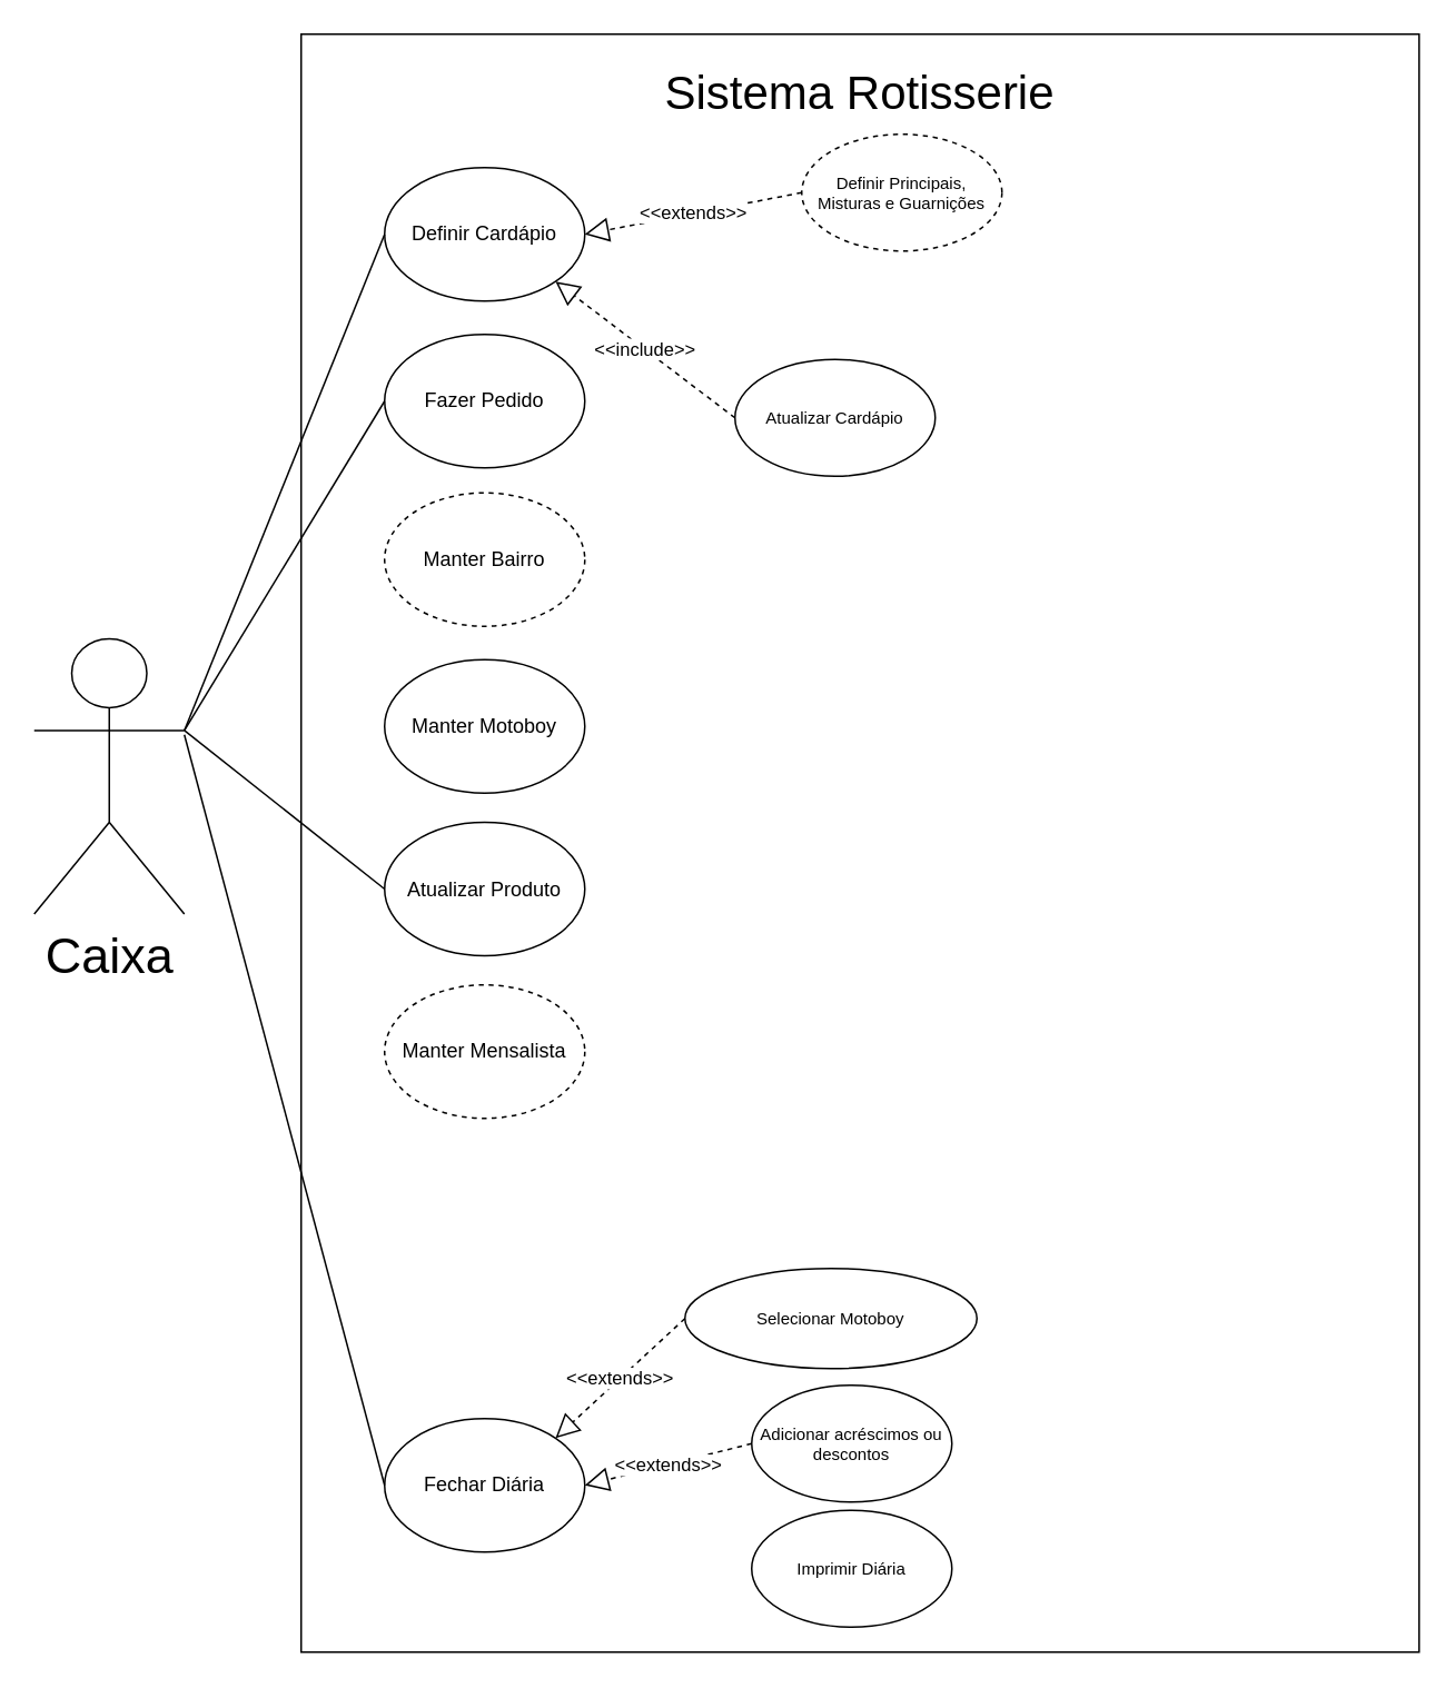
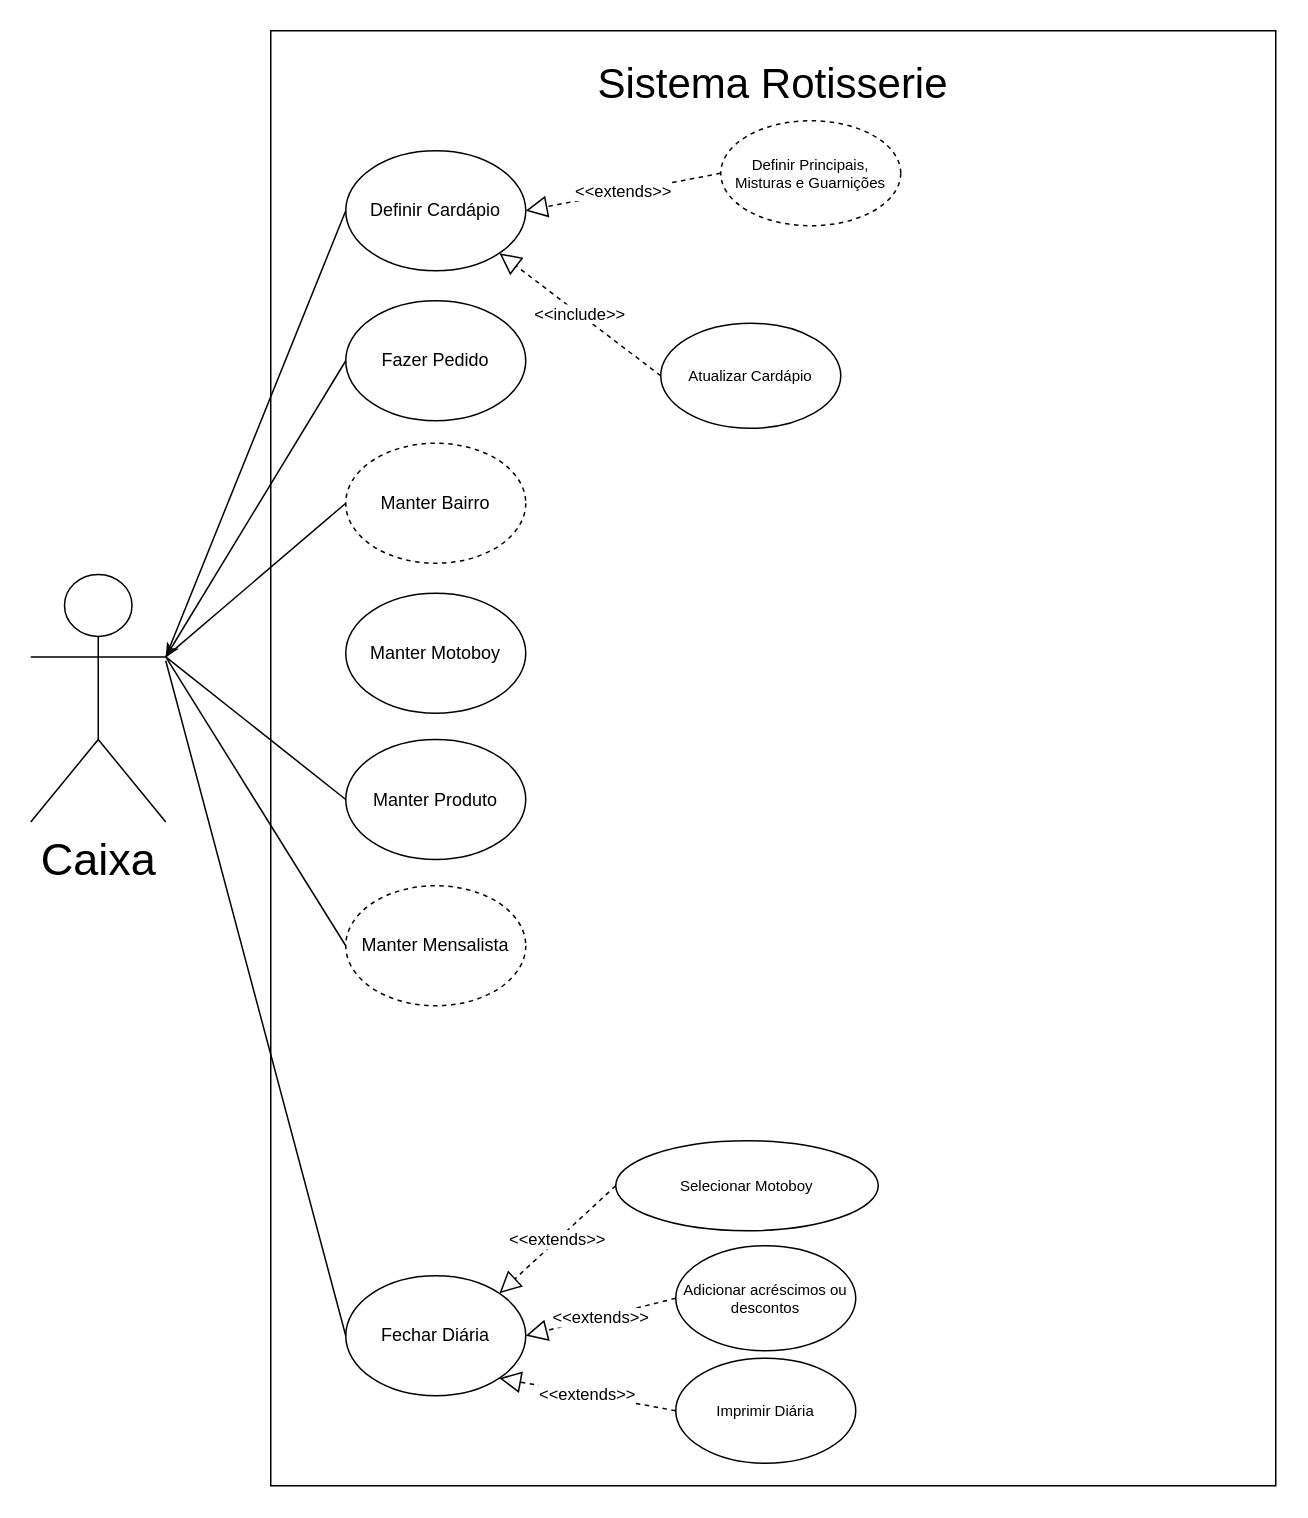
  <mxCell id="0" style=";html=1;" />
  <mxCell id="1" style=";html=1;" parent="0" />
  <mxCell id="2" value="&lt;h1 style=&quot;margin-top: 0px; margin-bottom: 0px;&quot;&gt;&lt;br&gt;&lt;/h1&gt;&lt;div&gt;&lt;/div&gt;" style="rounded=0;whiteSpace=wrap;html=1;" vertex="1" parent="1"><mxGeometry x="180" y="20" width="670" height="970" as="geometry" /></mxCell>
  <mxCell id="3" value="&lt;font style=&quot;font-size: 30px;&quot;&gt;Caixa&lt;/font&gt;" style="shape=umlActor;verticalLabelPosition=bottom;verticalAlign=top;html=1;outlineConnect=0;" vertex="1" parent="1"><mxGeometry x="20" y="382.5" width="90" height="165" as="geometry" /></mxCell>
  <mxCell id="4" value="Sistema Rotisserie" style="text;html=1;align=center;verticalAlign=middle;whiteSpace=wrap;rounded=0;fontSize=28;" vertex="1" parent="1"><mxGeometry x="180" y="40" width="670" height="30" as="geometry" /></mxCell>
  <mxCell id="5" value="Manter Motoboy" style="ellipse;whiteSpace=wrap;html=1;" vertex="1" parent="1"><mxGeometry x="230" y="395" width="120" height="80" as="geometry" /></mxCell>
  <mxCell id="6" value="Manter Bairro" style="ellipse;whiteSpace=wrap;html=1;dashed=1;" vertex="1" parent="1"><mxGeometry x="230" y="295" width="120" height="80" as="geometry" /></mxCell>
  <mxCell id="7" value="Manter Mensalista" style="ellipse;whiteSpace=wrap;html=1;dashed=1;" vertex="1" parent="1"><mxGeometry x="230" y="590" width="120" height="80" as="geometry" /></mxCell>
- <mxCell id="8" value="Atualizar Produto" style="ellipse;whiteSpace=wrap;html=1;" vertex="1" parent="1"><mxGeometry x="230" y="492.5" width="120" height="80" as="geometry" /></mxCell>
+ <mxCell id="8" value="Manter Produto" style="ellipse;whiteSpace=wrap;html=1;" vertex="1" parent="1"><mxGeometry x="230" y="492.5" width="120" height="80" as="geometry" /></mxCell>
  <mxCell id="9" value="Fazer Pedido" style="ellipse;whiteSpace=wrap;html=1;" vertex="1" parent="1"><mxGeometry x="230" y="200" width="120" height="80" as="geometry" /></mxCell>
  <mxCell id="10" value="Fechar Diária" style="ellipse;whiteSpace=wrap;html=1;" vertex="1" parent="1"><mxGeometry x="230" y="850" width="120" height="80" as="geometry" /></mxCell>
  <mxCell id="11" value="Definir Cardápio" style="ellipse;whiteSpace=wrap;html=1;" vertex="1" parent="1"><mxGeometry x="230" y="100" width="120" height="80" as="geometry" /></mxCell>
  <mxCell id="12" value="Definir Principais, Misturas e Guarnições" style="ellipse;whiteSpace=wrap;html=1;fontSize=10;dashed=1;" vertex="1" parent="1"><mxGeometry x="480" y="80" width="120" height="70" as="geometry" /></mxCell>
  <mxCell id="13" value="" style="endArrow=none;html=1;rounded=0;entryX=1;entryY=0.333;entryDx=0;entryDy=0;entryPerimeter=0;exitX=0;exitY=0.5;exitDx=0;exitDy=0;" edge="1" parent="1" source="11" target="3"><mxGeometry width="50" height="50" relative="1" as="geometry"><mxPoint x="480" y="440" as="sourcePoint" /><mxPoint x="530" y="390" as="targetPoint" /></mxGeometry></mxCell>
- <mxCell id="14" value="" style="endArrow=none;html=1;rounded=0;entryX=1;entryY=0.333;entryDx=0;entryDy=0;entryPerimeter=0;exitX=0;exitY=0.5;exitDx=0;exitDy=0;" edge="1" parent="1" source="9" target="3"><mxGeometry width="50" height="50" relative="1" as="geometry"><mxPoint x="250" y="160" as="sourcePoint" /><mxPoint x="130" y="458" as="targetPoint" /></mxGeometry></mxCell>
+ <mxCell id="14" value="" style="endArrow=classic;html=1;rounded=0;entryX=1;entryY=0.333;entryDx=0;entryDy=0;entryPerimeter=0;exitX=0;exitY=0.5;exitDx=0;exitDy=0;" edge="1" parent="1" source="9" target="3"><mxGeometry width="50" height="50" relative="1" as="geometry"><mxPoint x="250" y="160" as="sourcePoint" /><mxPoint x="130" y="458" as="targetPoint" /></mxGeometry></mxCell>
+ <mxCell id="15" value="" style="endArrow=none;html=1;rounded=0;entryX=1;entryY=0.333;entryDx=0;entryDy=0;entryPerimeter=0;exitX=0;exitY=0.5;exitDx=0;exitDy=0;" edge="1" parent="1" source="6" target="3"><mxGeometry width="50" height="50" relative="1" as="geometry"><mxPoint x="260" y="170" as="sourcePoint" /><mxPoint x="140" y="468" as="targetPoint" /></mxGeometry></mxCell>
  <mxCell id="16" value="" style="endArrow=none;html=1;rounded=0;entryX=1;entryY=0.333;entryDx=0;entryDy=0;entryPerimeter=0;exitX=0;exitY=0.5;exitDx=0;exitDy=0;" edge="1" parent="1" source="8" target="3"><mxGeometry width="50" height="50" relative="1" as="geometry"><mxPoint x="280" y="190" as="sourcePoint" /><mxPoint x="160" y="488" as="targetPoint" /></mxGeometry></mxCell>
+ <mxCell id="17" value="" style="endArrow=none;html=1;rounded=0;entryX=1;entryY=0.333;entryDx=0;entryDy=0;entryPerimeter=0;exitX=0;exitY=0.5;exitDx=0;exitDy=0;" edge="1" parent="1" source="7" target="3"><mxGeometry width="50" height="50" relative="1" as="geometry"><mxPoint x="290" y="200" as="sourcePoint" /><mxPoint x="170" y="498" as="targetPoint" /></mxGeometry></mxCell>
  <mxCell id="18" value="" style="endArrow=none;html=1;rounded=0;exitX=0;exitY=0.5;exitDx=0;exitDy=0;" edge="1" parent="1" source="10"><mxGeometry width="50" height="50" relative="1" as="geometry"><mxPoint x="300" y="210" as="sourcePoint" /><mxPoint x="110" y="440" as="targetPoint" /></mxGeometry></mxCell>
  <mxCell id="19" value="&amp;lt;&amp;lt;extends&lt;span style=&quot;background-color: light-dark(#ffffff, var(--ge-dark-color, #121212)); color: light-dark(rgb(0, 0, 0), rgb(255, 255, 255));&quot;&gt;&amp;gt;&amp;gt;&lt;/span&gt;" style="endArrow=block;dashed=1;endFill=0;endSize=12;html=1;rounded=0;entryX=1;entryY=0.5;entryDx=0;entryDy=0;exitX=0;exitY=0.5;exitDx=0;exitDy=0;" edge="1" parent="1" source="12" target="11"><mxGeometry width="160" relative="1" as="geometry"><mxPoint x="420" y="410" as="sourcePoint" /><mxPoint x="580" y="410" as="targetPoint" /></mxGeometry></mxCell>
  <mxCell id="20" value="&amp;lt;&amp;lt;include&lt;span style=&quot;background-color: light-dark(#ffffff, var(--ge-dark-color, #121212)); color: light-dark(rgb(0, 0, 0), rgb(255, 255, 255));&quot;&gt;&amp;gt;&amp;gt;&lt;/span&gt;" style="endArrow=block;dashed=1;endFill=0;endSize=12;html=1;rounded=0;entryX=1;entryY=1;entryDx=0;entryDy=0;exitX=0;exitY=0.5;exitDx=0;exitDy=0;" edge="1" parent="1" source="21" target="11"><mxGeometry width="160" relative="1" as="geometry"><mxPoint x="490" y="125" as="sourcePoint" /><mxPoint x="360" y="150" as="targetPoint" /></mxGeometry></mxCell>
  <mxCell id="21" value="Atualizar Cardápio" style="ellipse;whiteSpace=wrap;html=1;fontSize=10;" vertex="1" parent="1"><mxGeometry x="440" y="215" width="120" height="70" as="geometry" /></mxCell>
  <mxCell id="22" value="&amp;lt;&amp;lt;extends&lt;span style=&quot;background-color: light-dark(#ffffff, var(--ge-dark-color, #121212)); color: light-dark(rgb(0, 0, 0), rgb(255, 255, 255));&quot;&gt;&amp;gt;&amp;gt;&lt;/span&gt;" style="endArrow=block;dashed=1;endFill=0;endSize=12;html=1;rounded=0;entryX=1;entryY=0.5;entryDx=0;entryDy=0;exitX=0;exitY=0.5;exitDx=0;exitDy=0;" edge="1" parent="1" source="23" target="10"><mxGeometry width="160" relative="1" as="geometry"><mxPoint x="508" y="797" as="sourcePoint" /><mxPoint x="360" y="770" as="targetPoint" /></mxGeometry></mxCell>
  <mxCell id="23" value="Adicionar acréscimos ou descontos" style="ellipse;whiteSpace=wrap;html=1;fontSize=10;" vertex="1" parent="1"><mxGeometry x="450" y="830" width="120" height="70" as="geometry" /></mxCell>
  <mxCell id="24" value="Selecionar Motoboy" style="ellipse;whiteSpace=wrap;html=1;fontSize=10;" vertex="1" parent="1"><mxGeometry x="410" y="760" width="175" height="60" as="geometry" /></mxCell>
  <mxCell id="25" value="&amp;lt;&amp;lt;extends&lt;span style=&quot;background-color: light-dark(#ffffff, var(--ge-dark-color, #121212)); color: light-dark(rgb(0, 0, 0), rgb(255, 255, 255));&quot;&gt;&amp;gt;&amp;gt;&lt;/span&gt;" style="endArrow=block;dashed=1;endFill=0;endSize=12;html=1;rounded=0;entryX=1;entryY=0;entryDx=0;entryDy=0;exitX=0;exitY=0.5;exitDx=0;exitDy=0;" edge="1" parent="1" source="24" target="10"><mxGeometry width="160" relative="1" as="geometry"><mxPoint x="480" y="830" as="sourcePoint" /><mxPoint x="360" y="830" as="targetPoint" /></mxGeometry></mxCell>
  <mxCell id="26" value="Imprimir Diária" style="ellipse;whiteSpace=wrap;html=1;fontSize=10;" vertex="1" parent="1"><mxGeometry x="450" y="905" width="120" height="70" as="geometry" /></mxCell>
+ <mxCell id="27" value="&amp;lt;&amp;lt;extends&lt;span style=&quot;background-color: light-dark(#ffffff, var(--ge-dark-color, #121212)); color: light-dark(rgb(0, 0, 0), rgb(255, 255, 255));&quot;&gt;&amp;gt;&amp;gt;&lt;/span&gt;" style="endArrow=block;dashed=1;endFill=0;endSize=12;html=1;rounded=0;entryX=1;entryY=1;entryDx=0;entryDy=0;exitX=0;exitY=0.5;exitDx=0;exitDy=0;" edge="1" parent="1" source="26" target="10"><mxGeometry width="160" relative="1" as="geometry"><mxPoint x="460" y="870" as="sourcePoint" /><mxPoint x="340" y="870" as="targetPoint" /><Array as="points" /></mxGeometry></mxCell>
